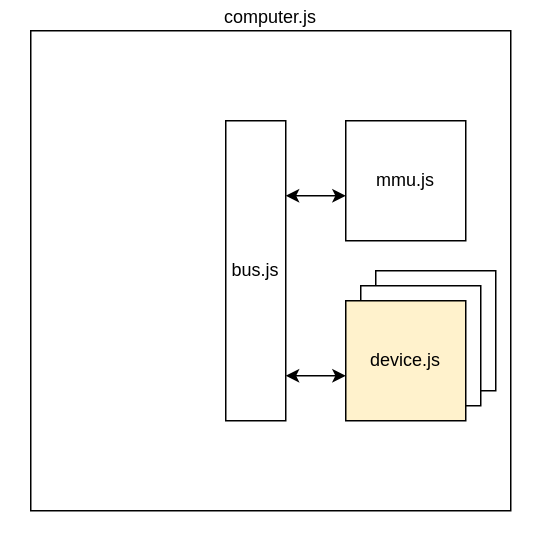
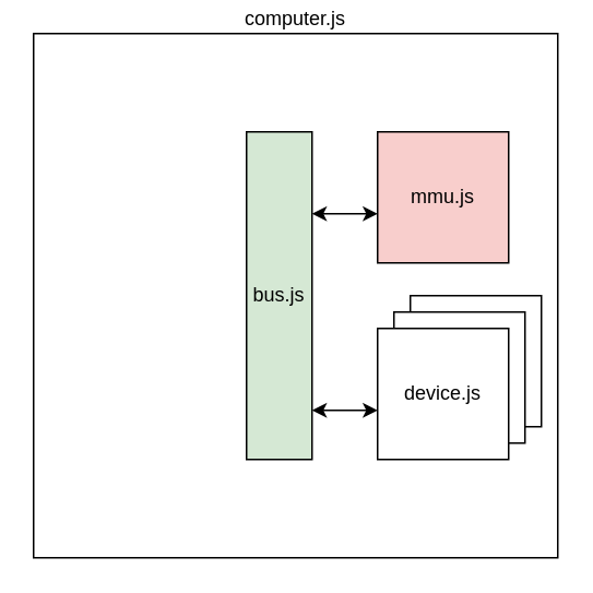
  <mxCell id="0" />
  <mxCell id="1" parent="0" />
  <mxCell id="2" value="computer.js" style="whiteSpace=wrap;html=1;aspect=fixed;labelPosition=center;verticalLabelPosition=top;align=center;verticalAlign=bottom;" parent="1" vertex="1"><mxGeometry x="20" y="20" width="320" height="320" as="geometry" /></mxCell>
- <mxCell id="3" value="bus.js" style="rounded=0;whiteSpace=wrap;html=1;labelPosition=center;verticalLabelPosition=middle;align=center;verticalAlign=middle;" parent="1" vertex="1"><mxGeometry x="150" y="80" width="40" height="200" as="geometry" /></mxCell>
- <mxCell id="4" value="mmu.js" style="whiteSpace=wrap;html=1;aspect=fixed;" parent="1" vertex="1"><mxGeometry x="230" y="80" width="80" height="80" as="geometry" /></mxCell>
+ <mxCell id="3" value="bus.js" style="rounded=0;whiteSpace=wrap;html=1;labelPosition=center;verticalLabelPosition=middle;align=center;verticalAlign=middle;fillColor=#d5e8d4;" parent="1" vertex="1"><mxGeometry x="150" y="80" width="40" height="200" as="geometry" /></mxCell>
+ <mxCell id="4" value="mmu.js" style="whiteSpace=wrap;html=1;aspect=fixed;fillColor=#f8cecc;" parent="1" vertex="1"><mxGeometry x="230" y="80" width="80" height="80" as="geometry" /></mxCell>
  <mxCell id="5" value="DEVICE" style="whiteSpace=wrap;html=1;aspect=fixed;" parent="1" vertex="1"><mxGeometry x="250" y="180" width="80" height="80" as="geometry" /></mxCell>
  <mxCell id="6" value="DEVICE" style="whiteSpace=wrap;html=1;aspect=fixed;" parent="1" vertex="1"><mxGeometry x="240" y="190" width="80" height="80" as="geometry" /></mxCell>
- <mxCell id="7" value="device.js" style="whiteSpace=wrap;html=1;aspect=fixed;fillColor=#fff2cc;" parent="1" vertex="1"><mxGeometry x="230" y="200" width="80" height="80" as="geometry" /></mxCell>
+ <mxCell id="7" value="device.js" style="whiteSpace=wrap;html=1;aspect=fixed;" parent="1" vertex="1"><mxGeometry x="230" y="200" width="80" height="80" as="geometry" /></mxCell>
  <mxCell id="8" value="" style="endArrow=classic;startArrow=classic;html=1;" parent="1" edge="1"><mxGeometry width="50" height="50" relative="1" as="geometry"><mxPoint x="190" y="250" as="sourcePoint" /><mxPoint x="230" y="250" as="targetPoint" /></mxGeometry></mxCell>
  <mxCell id="9" value="" style="endArrow=classic;startArrow=classic;html=1;exitX=1;exitY=0.25;exitDx=0;exitDy=0;" parent="1" source="3" edge="1"><mxGeometry width="50" height="50" relative="1" as="geometry"><mxPoint x="180" y="200" as="sourcePoint" /><mxPoint x="230" y="130" as="targetPoint" /></mxGeometry></mxCell>
